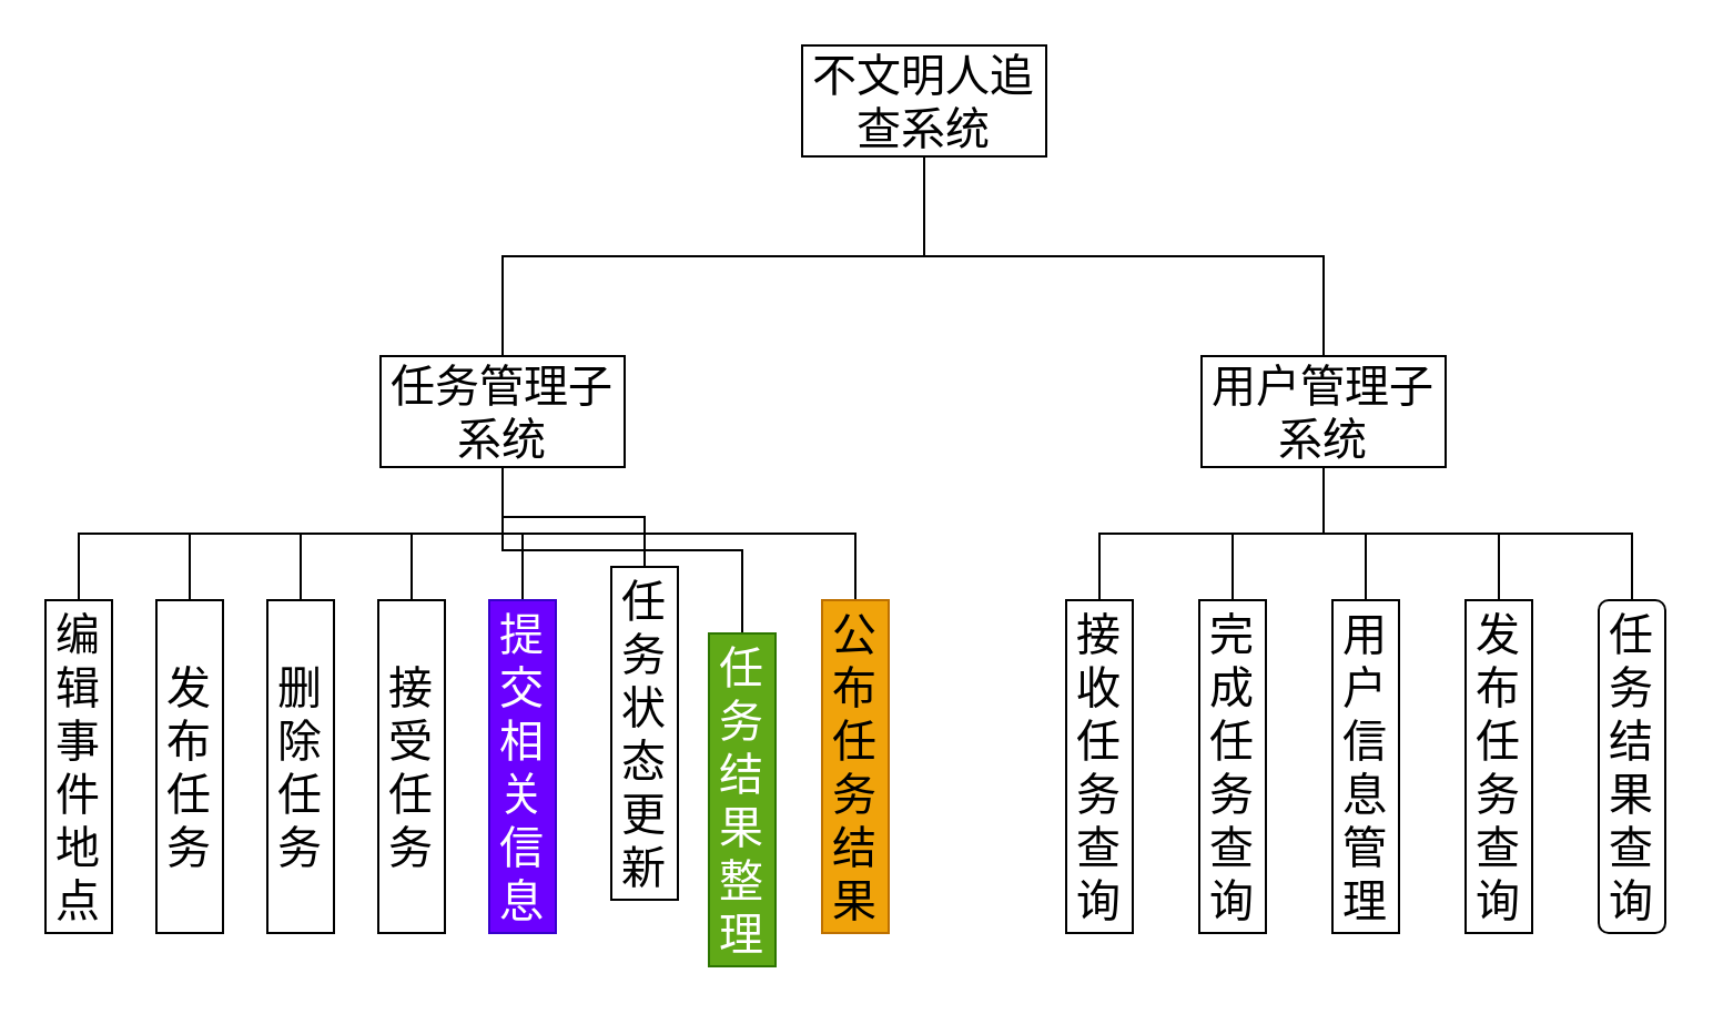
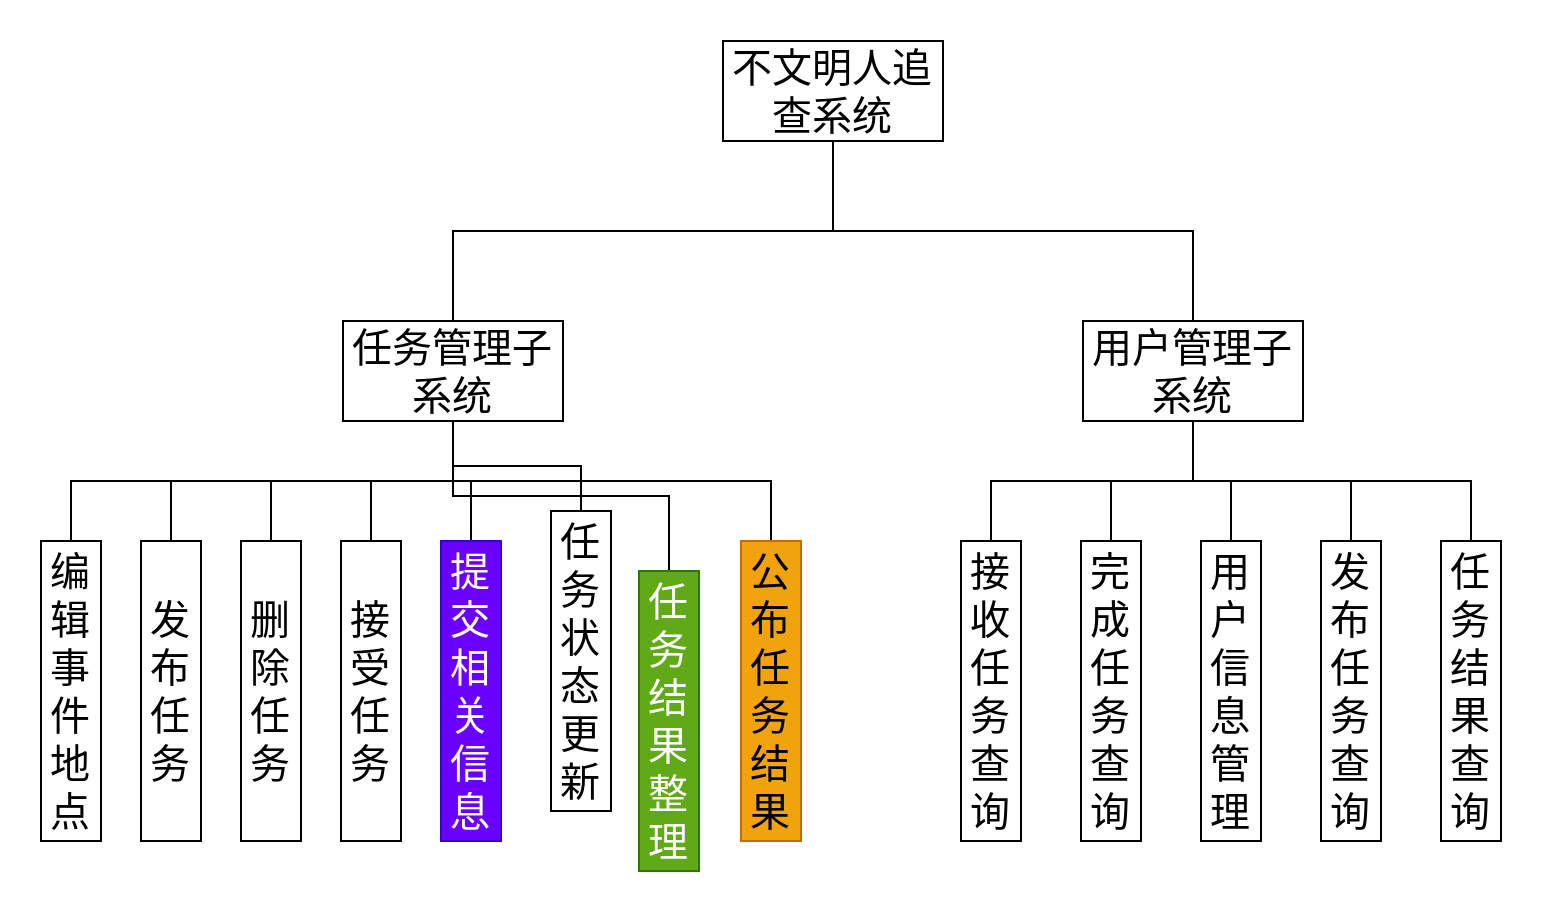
  <mxCell id="0" />
  <mxCell id="1" parent="0" />
  <mxCell id="2" style="edgeStyle=orthogonalEdgeStyle;rounded=0;orthogonalLoop=1;jettySize=auto;html=1;exitX=0.5;exitY=1;exitDx=0;exitDy=0;entryX=0.5;entryY=0;entryDx=0;entryDy=0;endArrow=none;endFill=0;fontSize=20;" edge="1" parent="1" source="4" target="19"><mxGeometry relative="1" as="geometry" /></mxCell>
  <mxCell id="3" style="edgeStyle=orthogonalEdgeStyle;rounded=0;orthogonalLoop=1;jettySize=auto;html=1;entryX=0.5;entryY=0;entryDx=0;entryDy=0;exitX=0.5;exitY=1;exitDx=0;exitDy=0;endArrow=none;endFill=0;fontSize=20;" edge="1" parent="1" source="4" target="13"><mxGeometry relative="1" as="geometry" /></mxCell>
  <mxCell id="4" value="不文明人追查系统" style="html=1;whiteSpace=wrap;fontSize=20;" vertex="1" parent="1"><mxGeometry x="361" y="20" width="110" height="50" as="geometry" /></mxCell>
  <mxCell id="5" style="edgeStyle=orthogonalEdgeStyle;rounded=0;orthogonalLoop=1;jettySize=auto;html=1;entryX=0.5;entryY=0;entryDx=0;entryDy=0;exitX=0.5;exitY=1;exitDx=0;exitDy=0;endArrow=none;endFill=0;fontSize=20;" edge="1" parent="1" source="13" target="20"><mxGeometry relative="1" as="geometry" /></mxCell>
  <mxCell id="6" style="edgeStyle=orthogonalEdgeStyle;rounded=0;orthogonalLoop=1;jettySize=auto;html=1;exitX=0.5;exitY=1;exitDx=0;exitDy=0;endArrow=none;endFill=0;fontSize=20;" edge="1" parent="1" source="13" target="21"><mxGeometry relative="1" as="geometry" /></mxCell>
  <mxCell id="7" style="edgeStyle=orthogonalEdgeStyle;rounded=0;orthogonalLoop=1;jettySize=auto;html=1;exitX=0.5;exitY=1;exitDx=0;exitDy=0;entryX=0.5;entryY=0;entryDx=0;entryDy=0;endArrow=none;endFill=0;fontSize=20;" edge="1" parent="1" source="13" target="32"><mxGeometry relative="1" as="geometry" /></mxCell>
  <mxCell id="8" style="edgeStyle=orthogonalEdgeStyle;rounded=0;orthogonalLoop=1;jettySize=auto;html=1;exitX=0.5;exitY=1;exitDx=0;exitDy=0;entryX=0.5;entryY=0;entryDx=0;entryDy=0;endArrow=none;endFill=0;fontSize=20;" edge="1" parent="1" source="13" target="22"><mxGeometry relative="1" as="geometry" /></mxCell>
  <mxCell id="9" style="edgeStyle=orthogonalEdgeStyle;rounded=0;orthogonalLoop=1;jettySize=auto;html=1;exitX=0.5;exitY=1;exitDx=0;exitDy=0;entryX=0.5;entryY=0;entryDx=0;entryDy=0;endArrow=none;endFill=0;fontSize=20;" edge="1" parent="1" source="13" target="23"><mxGeometry relative="1" as="geometry" /></mxCell>
  <mxCell id="10" style="edgeStyle=orthogonalEdgeStyle;rounded=0;orthogonalLoop=1;jettySize=auto;html=1;exitX=0.5;exitY=1;exitDx=0;exitDy=0;entryX=0.5;entryY=0;entryDx=0;entryDy=0;endArrow=none;endFill=0;fontSize=20;" edge="1" parent="1" source="13" target="24"><mxGeometry relative="1" as="geometry" /></mxCell>
  <mxCell id="11" style="edgeStyle=orthogonalEdgeStyle;rounded=0;orthogonalLoop=1;jettySize=auto;html=1;exitX=0.5;exitY=1;exitDx=0;exitDy=0;entryX=0.5;entryY=0;entryDx=0;entryDy=0;endArrow=none;endFill=0;fontSize=20;" edge="1" parent="1" source="13" target="25"><mxGeometry relative="1" as="geometry" /></mxCell>
  <mxCell id="12" style="edgeStyle=orthogonalEdgeStyle;rounded=0;orthogonalLoop=1;jettySize=auto;html=1;exitX=0.5;exitY=1;exitDx=0;exitDy=0;entryX=0.5;entryY=0;entryDx=0;entryDy=0;endArrow=none;endFill=0;fontSize=20;" edge="1" parent="1" source="13" target="26"><mxGeometry relative="1" as="geometry" /></mxCell>
  <mxCell id="13" value="任务管理子系统" style="html=1;whiteSpace=wrap;fontSize=20;" vertex="1" parent="1"><mxGeometry x="171" y="160" width="110" height="50" as="geometry" /></mxCell>
  <mxCell id="14" style="edgeStyle=orthogonalEdgeStyle;rounded=0;orthogonalLoop=1;jettySize=auto;html=1;exitX=0.5;exitY=1;exitDx=0;exitDy=0;entryX=0.5;entryY=0;entryDx=0;entryDy=0;endArrow=none;endFill=0;fontSize=20;" edge="1" parent="1" source="19" target="27"><mxGeometry relative="1" as="geometry" /></mxCell>
  <mxCell id="15" style="edgeStyle=orthogonalEdgeStyle;rounded=0;orthogonalLoop=1;jettySize=auto;html=1;exitX=0.5;exitY=1;exitDx=0;exitDy=0;endArrow=none;endFill=0;fontSize=20;" edge="1" parent="1" source="19" target="28"><mxGeometry relative="1" as="geometry" /></mxCell>
  <mxCell id="16" style="edgeStyle=orthogonalEdgeStyle;rounded=0;orthogonalLoop=1;jettySize=auto;html=1;exitX=0.5;exitY=1;exitDx=0;exitDy=0;entryX=0.5;entryY=0;entryDx=0;entryDy=0;endArrow=none;endFill=0;fontSize=20;" edge="1" parent="1" source="19" target="29"><mxGeometry relative="1" as="geometry" /></mxCell>
  <mxCell id="17" style="edgeStyle=orthogonalEdgeStyle;rounded=0;orthogonalLoop=1;jettySize=auto;html=1;exitX=0.5;exitY=1;exitDx=0;exitDy=0;entryX=0.5;entryY=0;entryDx=0;entryDy=0;endArrow=none;endFill=0;fontSize=20;" edge="1" parent="1" source="19" target="30"><mxGeometry relative="1" as="geometry" /></mxCell>
  <mxCell id="18" style="edgeStyle=orthogonalEdgeStyle;rounded=0;orthogonalLoop=1;jettySize=auto;html=1;exitX=0.5;exitY=1;exitDx=0;exitDy=0;entryX=0.5;entryY=0;entryDx=0;entryDy=0;endArrow=none;endFill=0;fontSize=20;" edge="1" parent="1" source="19" target="31"><mxGeometry relative="1" as="geometry" /></mxCell>
  <mxCell id="19" value="用户管理子系统" style="html=1;whiteSpace=wrap;fontSize=20;" vertex="1" parent="1"><mxGeometry x="541" y="160" width="110" height="50" as="geometry" /></mxCell>
  <mxCell id="20" value="编辑事件地点" style="html=1;whiteSpace=wrap;fontSize=20;" vertex="1" parent="1"><mxGeometry x="20" y="270" width="30" height="150" as="geometry" /></mxCell>
  <mxCell id="21" value="发布任务" style="html=1;whiteSpace=wrap;fontSize=20;" vertex="1" parent="1"><mxGeometry x="70" y="270" width="30" height="150" as="geometry" /></mxCell>
  <mxCell id="22" value="接受任务" style="html=1;whiteSpace=wrap;fontSize=20;" vertex="1" parent="1"><mxGeometry x="170" y="270" width="30" height="150" as="geometry" /></mxCell>
  <mxCell id="23" value="提交相关信息" style="html=1;whiteSpace=wrap;fontSize=20;fillColor=#6a00ff;fontColor=#ffffff;strokeColor=#3700CC;" vertex="1" parent="1"><mxGeometry x="220" y="270" width="30" height="150" as="geometry" /></mxCell>
  <mxCell id="24" value="任务状态更新" style="html=1;whiteSpace=wrap;fontSize=20;" vertex="1" parent="1"><mxGeometry x="275" y="255" width="30" height="150" as="geometry" /></mxCell>
  <mxCell id="25" value="任务结果整理" style="html=1;whiteSpace=wrap;fontSize=20;fillColor=#60a917;fontColor=#ffffff;strokeColor=#2D7600;" vertex="1" parent="1"><mxGeometry x="319" y="285" width="30" height="150" as="geometry" /></mxCell>
  <mxCell id="26" value="公布任务结果" style="html=1;whiteSpace=wrap;fontSize=20;fillColor=#f0a30a;fontColor=#000000;strokeColor=#BD7000;" vertex="1" parent="1"><mxGeometry x="370" y="270" width="30" height="150" as="geometry" /></mxCell>
  <mxCell id="27" value="接收任务查询" style="html=1;whiteSpace=wrap;fontSize=20;" vertex="1" parent="1"><mxGeometry x="480" y="270" width="30" height="150" as="geometry" /></mxCell>
  <mxCell id="28" value="完成任务查询" style="html=1;whiteSpace=wrap;fontSize=20;" vertex="1" parent="1"><mxGeometry x="540" y="270" width="30" height="150" as="geometry" /></mxCell>
  <mxCell id="29" value="用户信息管理" style="html=1;whiteSpace=wrap;fontSize=20;" vertex="1" parent="1"><mxGeometry x="600" y="270" width="30" height="150" as="geometry" /></mxCell>
  <mxCell id="30" value="发布任务查询" style="html=1;whiteSpace=wrap;fontSize=20;" vertex="1" parent="1"><mxGeometry x="660" y="270" width="30" height="150" as="geometry" /></mxCell>
- <mxCell id="31" value="任务结果查询" style="html=1;whiteSpace=wrap;fontSize=20;rounded=1;" vertex="1" parent="1"><mxGeometry x="720" y="270" width="30" height="150" as="geometry" /></mxCell>
+ <mxCell id="31" value="任务结果查询" style="html=1;whiteSpace=wrap;fontSize=20;" vertex="1" parent="1"><mxGeometry x="720" y="270" width="30" height="150" as="geometry" /></mxCell>
  <mxCell id="32" value="删除任务" style="html=1;whiteSpace=wrap;fontSize=20;" vertex="1" parent="1"><mxGeometry x="120" y="270" width="30" height="150" as="geometry" /></mxCell>
